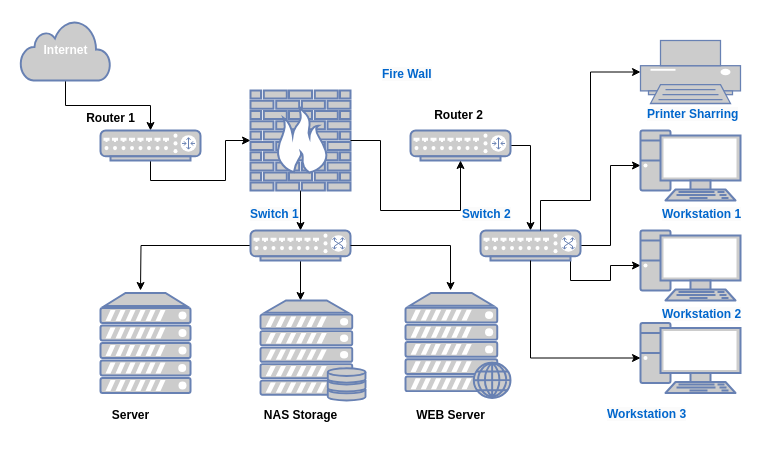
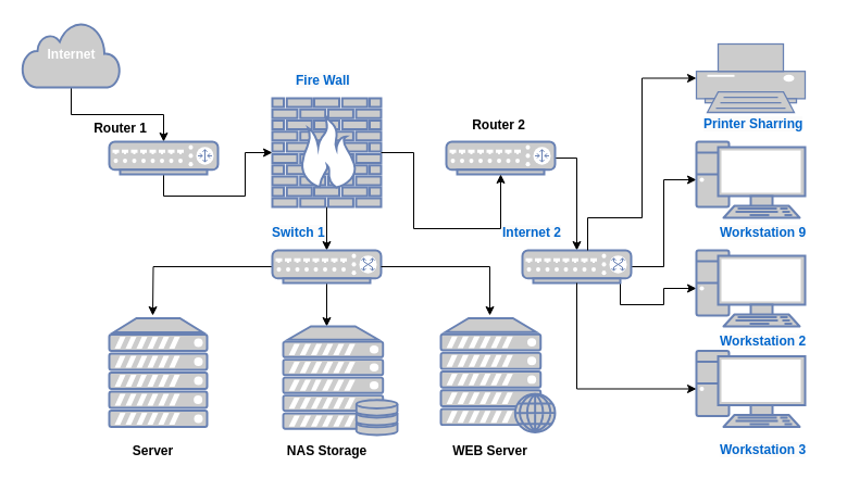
  <mxCell id="0" />
  <mxCell id="1" parent="0" />
  <mxCell id="2" style="edgeStyle=orthogonalEdgeStyle;rounded=0;orthogonalLoop=1;jettySize=auto;html=1;exitX=0.5;exitY=1;exitDx=0;exitDy=0;exitPerimeter=0;" parent="1" source="3" target="5" edge="1"><mxGeometry relative="1" as="geometry" /></mxCell>
  <mxCell id="3" value="&lt;b&gt;Internet&lt;/b&gt;" style="html=1;outlineConnect=0;fillColor=#CCCCCC;strokeColor=#6881B3;gradientColor=none;gradientDirection=north;strokeWidth=2;shape=mxgraph.networks.cloud;fontColor=#ffffff;" parent="1" vertex="1"><mxGeometry x="20" y="20" width="90" height="60" as="geometry" /></mxCell>
  <mxCell id="4" style="edgeStyle=orthogonalEdgeStyle;rounded=0;orthogonalLoop=1;jettySize=auto;html=1;exitX=0.5;exitY=1;exitDx=0;exitDy=0;exitPerimeter=0;" parent="1" source="5" target="9" edge="1"><mxGeometry relative="1" as="geometry" /></mxCell>
  <mxCell id="5" value="" style="fontColor=#0066CC;verticalAlign=top;verticalLabelPosition=bottom;labelPosition=center;align=left;html=1;outlineConnect=0;fillColor=#CCCCCC;strokeColor=#6881B3;gradientColor=none;gradientDirection=north;strokeWidth=2;shape=mxgraph.networks.router;" parent="1" vertex="1"><mxGeometry x="100" y="130" width="100" height="30" as="geometry" /></mxCell>
  <mxCell id="6" style="edgeStyle=orthogonalEdgeStyle;rounded=0;orthogonalLoop=1;jettySize=auto;html=1;exitX=1;exitY=0.5;exitDx=0;exitDy=0;exitPerimeter=0;" parent="1" source="7" target="18" edge="1"><mxGeometry relative="1" as="geometry" /></mxCell>
  <mxCell id="7" value="" style="fontColor=#0066CC;verticalAlign=top;verticalLabelPosition=bottom;labelPosition=center;align=center;html=1;outlineConnect=0;fillColor=#CCCCCC;strokeColor=#6881B3;gradientColor=none;gradientDirection=north;strokeWidth=2;shape=mxgraph.networks.router;" parent="1" vertex="1"><mxGeometry x="410" y="130" width="100" height="30" as="geometry" /></mxCell>
  <mxCell id="8" value="" style="edgeStyle=none;rounded=0;orthogonalLoop=1;jettySize=auto;html=1;" parent="1" source="9" target="12" edge="1"><mxGeometry relative="1" as="geometry" /></mxCell>
  <mxCell id="9" value="" style="fontColor=#0066CC;verticalAlign=top;verticalLabelPosition=bottom;labelPosition=center;align=center;html=1;outlineConnect=0;fillColor=#CCCCCC;strokeColor=#6881B3;gradientColor=none;gradientDirection=north;strokeWidth=2;shape=mxgraph.networks.firewall;" parent="1" vertex="1"><mxGeometry x="250" y="90" width="100" height="100" as="geometry" /></mxCell>
  <mxCell id="10" value="" style="edgeStyle=none;rounded=0;orthogonalLoop=1;jettySize=auto;html=1;" parent="1" source="12" edge="1"><mxGeometry relative="1" as="geometry"><mxPoint x="300" y="300" as="targetPoint" /></mxGeometry></mxCell>
  <mxCell id="11" style="edgeStyle=orthogonalEdgeStyle;rounded=0;orthogonalLoop=1;jettySize=auto;html=1;exitX=0;exitY=0.5;exitDx=0;exitDy=0;exitPerimeter=0;" parent="1" source="12" edge="1"><mxGeometry relative="1" as="geometry"><mxPoint x="140" y="290" as="targetPoint" /></mxGeometry></mxCell>
  <mxCell id="12" value="" style="fontColor=#0066CC;verticalAlign=top;verticalLabelPosition=bottom;labelPosition=center;align=center;html=1;outlineConnect=0;fillColor=#CCCCCC;strokeColor=#6881B3;gradientColor=none;gradientDirection=north;strokeWidth=2;shape=mxgraph.networks.switch;" parent="1" vertex="1"><mxGeometry x="250" y="230" width="100" height="30" as="geometry" /></mxCell>
  <mxCell id="13" value="" style="fontColor=#0066CC;verticalAlign=top;verticalLabelPosition=bottom;labelPosition=center;align=center;html=1;outlineConnect=0;fillColor=#CCCCCC;strokeColor=#6881B3;gradientColor=none;gradientDirection=north;strokeWidth=2;shape=mxgraph.networks.server;" parent="1" vertex="1"><mxGeometry x="100" y="292.5" width="90" height="100" as="geometry" /></mxCell>
  <mxCell id="14" value="" style="fontColor=#0066CC;verticalAlign=top;verticalLabelPosition=bottom;labelPosition=center;align=center;html=1;outlineConnect=0;fillColor=#CCCCCC;strokeColor=#6881B3;gradientColor=none;gradientDirection=north;strokeWidth=2;shape=mxgraph.networks.server_storage;" parent="1" vertex="1"><mxGeometry x="260" y="300" width="105" height="100" as="geometry" /></mxCell>
  <mxCell id="15" value="" style="fontColor=#0066CC;verticalAlign=top;verticalLabelPosition=bottom;labelPosition=center;align=center;html=1;outlineConnect=0;fillColor=#CCCCCC;strokeColor=#6881B3;gradientColor=none;gradientDirection=north;strokeWidth=2;shape=mxgraph.networks.web_server;" parent="1" vertex="1"><mxGeometry x="405" y="292.5" width="105" height="105" as="geometry" /></mxCell>
  <mxCell id="16" style="edgeStyle=orthogonalEdgeStyle;rounded=0;orthogonalLoop=1;jettySize=auto;html=1;exitX=1;exitY=0.5;exitDx=0;exitDy=0;exitPerimeter=0;entryX=0;entryY=0.5;entryDx=0;entryDy=0;entryPerimeter=0;" parent="1" source="18" target="19" edge="1"><mxGeometry relative="1" as="geometry"><mxPoint x="570" y="170" as="targetPoint" /></mxGeometry></mxCell>
  <mxCell id="17" style="edgeStyle=orthogonalEdgeStyle;rounded=0;orthogonalLoop=1;jettySize=auto;html=1;exitX=0.9;exitY=1;exitDx=0;exitDy=0;exitPerimeter=0;" parent="1" source="18" target="20" edge="1"><mxGeometry relative="1" as="geometry" /></mxCell>
  <mxCell id="18" value="" style="fontColor=#0066CC;verticalAlign=top;verticalLabelPosition=bottom;labelPosition=center;align=center;html=1;outlineConnect=0;fillColor=#CCCCCC;strokeColor=#6881B3;gradientColor=none;gradientDirection=north;strokeWidth=2;shape=mxgraph.networks.switch;" parent="1" vertex="1"><mxGeometry x="480" y="230" width="100" height="30" as="geometry" /></mxCell>
  <mxCell id="19" value="" style="fontColor=#0066CC;verticalAlign=top;verticalLabelPosition=bottom;labelPosition=center;align=center;html=1;outlineConnect=0;fillColor=#CCCCCC;strokeColor=#6881B3;gradientColor=none;gradientDirection=north;strokeWidth=2;shape=mxgraph.networks.pc;" parent="1" vertex="1"><mxGeometry x="640" y="130" width="100" height="70" as="geometry" /></mxCell>
  <mxCell id="20" value="" style="fontColor=#0066CC;verticalAlign=top;verticalLabelPosition=bottom;labelPosition=center;align=center;html=1;outlineConnect=0;fillColor=#CCCCCC;strokeColor=#6881B3;gradientColor=none;gradientDirection=north;strokeWidth=2;shape=mxgraph.networks.pc;" parent="1" vertex="1"><mxGeometry x="640" y="230" width="100" height="70" as="geometry" /></mxCell>
  <mxCell id="21" value="" style="fontColor=#0066CC;verticalAlign=top;verticalLabelPosition=bottom;labelPosition=center;align=center;html=1;outlineConnect=0;fillColor=#CCCCCC;strokeColor=#6881B3;gradientColor=none;gradientDirection=north;strokeWidth=2;shape=mxgraph.networks.pc;" parent="1" vertex="1"><mxGeometry x="640" y="322.5" width="100" height="70" as="geometry" /></mxCell>
  <mxCell id="22" style="edgeStyle=orthogonalEdgeStyle;rounded=0;orthogonalLoop=1;jettySize=auto;html=1;exitX=1;exitY=0.5;exitDx=0;exitDy=0;exitPerimeter=0;entryX=0.5;entryY=1;entryDx=0;entryDy=0;entryPerimeter=0;" parent="1" source="9" target="7" edge="1"><mxGeometry relative="1" as="geometry" /></mxCell>
  <mxCell id="23" style="edgeStyle=orthogonalEdgeStyle;rounded=0;orthogonalLoop=1;jettySize=auto;html=1;exitX=1;exitY=0.5;exitDx=0;exitDy=0;exitPerimeter=0;entryX=0.429;entryY=-0.024;entryDx=0;entryDy=0;entryPerimeter=0;" parent="1" source="12" target="15" edge="1"><mxGeometry relative="1" as="geometry" /></mxCell>
  <mxCell id="24" style="edgeStyle=orthogonalEdgeStyle;rounded=0;orthogonalLoop=1;jettySize=auto;html=1;exitX=0.5;exitY=1;exitDx=0;exitDy=0;exitPerimeter=0;entryX=0;entryY=0.5;entryDx=0;entryDy=0;entryPerimeter=0;" parent="1" source="18" target="21" edge="1"><mxGeometry relative="1" as="geometry" /></mxCell>
  <mxCell id="25" value="&lt;b&gt;Router 1&lt;/b&gt;" style="text;html=1;align=center;verticalAlign=middle;resizable=0;points=[];autosize=1;strokeColor=none;fillColor=none;" parent="1" vertex="1"><mxGeometry x="75" y="103" width="70" height="30" as="geometry" /></mxCell>
- <mxCell id="26" value="&lt;b style=&quot;border-color: var(--border-color); color: rgb(0, 102, 204); font-family: Helvetica; font-size: 12px; font-style: normal; font-variant-ligatures: normal; font-variant-caps: normal; letter-spacing: normal; orphans: 2; text-align: left; text-indent: 0px; text-transform: none; widows: 2; word-spacing: 0px; -webkit-text-stroke-width: 0px; background-color: rgb(251, 251, 251); text-decoration-thickness: initial; text-decoration-style: initial; text-decoration-color: initial;&quot;&gt;Fire Wall&lt;/b&gt;" style="text;whiteSpace=wrap;html=1;" parent="1" vertex="1"><mxGeometry x="380" y="60" width="80" height="30" as="geometry" /></mxCell>
+ <mxCell id="26" value="&lt;b style=&quot;border-color: var(--border-color); color: rgb(0, 102, 204); font-family: Helvetica; font-size: 12px; font-style: normal; font-variant-ligatures: normal; font-variant-caps: normal; letter-spacing: normal; orphans: 2; text-align: left; text-indent: 0px; text-transform: none; widows: 2; word-spacing: 0px; -webkit-text-stroke-width: 0px; background-color: rgb(251, 251, 251); text-decoration-thickness: initial; text-decoration-style: initial; text-decoration-color: initial;&quot;&gt;Fire Wall&lt;/b&gt;" style="text;whiteSpace=wrap;html=1;" parent="1" vertex="1"><mxGeometry x="270" y="60" width="80" height="30" as="geometry" /></mxCell>
  <mxCell id="27" value="&lt;b style=&quot;border-color: var(--border-color); color: rgb(0, 102, 204); font-family: Helvetica; font-size: 12px; font-style: normal; font-variant-ligatures: normal; font-variant-caps: normal; letter-spacing: normal; orphans: 2; text-align: left; text-indent: 0px; text-transform: none; widows: 2; word-spacing: 0px; -webkit-text-stroke-width: 0px; background-color: rgb(251, 251, 251); text-decoration-thickness: initial; text-decoration-style: initial; text-decoration-color: initial;&quot;&gt;Switch 1&lt;/b&gt;" style="text;whiteSpace=wrap;html=1;" parent="1" vertex="1"><mxGeometry x="248" y="200" width="80" height="30" as="geometry" /></mxCell>
  <mxCell id="28" value="&lt;b style=&quot;border-color: var(--border-color); color: rgb(0, 102, 204); font-family: Helvetica; font-size: 12px; font-style: normal; font-variant-ligatures: normal; font-variant-caps: normal; letter-spacing: normal; orphans: 2; text-align: left; text-indent: 0px; text-transform: none; widows: 2; word-spacing: 0px; -webkit-text-stroke-width: 0px; background-color: rgb(251, 251, 251); text-decoration-thickness: initial; text-decoration-style: initial; text-decoration-color: initial;&quot;&gt;Workstation 2&lt;/b&gt;" style="text;whiteSpace=wrap;html=1;" parent="1" vertex="1"><mxGeometry x="660" y="300" width="97" height="30" as="geometry" /></mxCell>
- <mxCell id="29" value="&lt;b style=&quot;border-color: var(--border-color); color: rgb(0, 102, 204); font-family: Helvetica; font-size: 12px; font-style: normal; font-variant-ligatures: normal; font-variant-caps: normal; letter-spacing: normal; orphans: 2; text-align: left; text-indent: 0px; text-transform: none; widows: 2; word-spacing: 0px; -webkit-text-stroke-width: 0px; background-color: rgb(251, 251, 251); text-decoration-thickness: initial; text-decoration-style: initial; text-decoration-color: initial;&quot;&gt;Workstation 1&lt;/b&gt;" style="text;whiteSpace=wrap;html=1;" parent="1" vertex="1"><mxGeometry x="660" y="200" width="97" height="30" as="geometry" /></mxCell>
- <mxCell id="30" value="&lt;b style=&quot;border-color: var(--border-color); color: rgb(0, 102, 204); font-family: Helvetica; font-size: 12px; font-style: normal; font-variant-ligatures: normal; font-variant-caps: normal; letter-spacing: normal; orphans: 2; text-align: left; text-indent: 0px; text-transform: none; widows: 2; word-spacing: 0px; -webkit-text-stroke-width: 0px; background-color: rgb(251, 251, 251); text-decoration-thickness: initial; text-decoration-style: initial; text-decoration-color: initial;&quot;&gt;Switch 2&lt;/b&gt;" style="text;whiteSpace=wrap;html=1;" parent="1" vertex="1"><mxGeometry x="460" y="200" width="80" height="30" as="geometry" /></mxCell>
- <mxCell id="31" value="&lt;b&gt;Server&lt;/b&gt;" style="text;html=1;align=center;verticalAlign=middle;resizable=0;points=[];autosize=1;strokeColor=none;fillColor=none;" parent="1" vertex="1"><mxGeometry x="100" y="400" width="60" height="30" as="geometry" /></mxCell>
+ <mxCell id="29" value="&lt;b style=&quot;border-color: var(--border-color); color: rgb(0, 102, 204); font-family: Helvetica; font-size: 12px; font-style: normal; font-variant-ligatures: normal; font-variant-caps: normal; letter-spacing: normal; orphans: 2; text-align: left; text-indent: 0px; text-transform: none; widows: 2; word-spacing: 0px; -webkit-text-stroke-width: 0px; background-color: rgb(251, 251, 251); text-decoration-thickness: initial; text-decoration-style: initial; text-decoration-color: initial;&quot;&gt;Workstation 9&lt;/b&gt;" style="text;whiteSpace=wrap;html=1;" parent="1" vertex="1"><mxGeometry x="660" y="200" width="97" height="30" as="geometry" /></mxCell>
+ <mxCell id="30" value="&lt;b style=&quot;border-color: var(--border-color); color: rgb(0, 102, 204); font-family: Helvetica; font-size: 12px; font-style: normal; font-variant-ligatures: normal; font-variant-caps: normal; letter-spacing: normal; orphans: 2; text-align: left; text-indent: 0px; text-transform: none; widows: 2; word-spacing: 0px; -webkit-text-stroke-width: 0px; background-color: rgb(251, 251, 251); text-decoration-thickness: initial; text-decoration-style: initial; text-decoration-color: initial;&quot;&gt;Internet 2&lt;/b&gt;" style="text;whiteSpace=wrap;html=1;" parent="1" vertex="1"><mxGeometry x="460" y="200" width="80" height="30" as="geometry" /></mxCell>
+ <mxCell id="31" value="&lt;b&gt;Server&lt;/b&gt;" style="text;html=1;align=center;verticalAlign=middle;resizable=0;points=[];autosize=1;strokeColor=none;fillColor=none;" parent="1" vertex="1"><mxGeometry x="110" y="400" width="60" height="30" as="geometry" /></mxCell>
  <mxCell id="32" value="&lt;b&gt;NAS Storage&lt;/b&gt;" style="text;html=1;align=center;verticalAlign=middle;resizable=0;points=[];autosize=1;strokeColor=none;fillColor=none;" parent="1" vertex="1"><mxGeometry x="250" y="400" width="100" height="30" as="geometry" /></mxCell>
  <mxCell id="33" value="&lt;b&gt;WEB Server&lt;/b&gt;" style="text;html=1;align=center;verticalAlign=middle;resizable=0;points=[];autosize=1;strokeColor=none;fillColor=none;" parent="1" vertex="1"><mxGeometry x="405" y="400" width="90" height="30" as="geometry" /></mxCell>
- <mxCell id="34" value="&lt;b style=&quot;border-color: var(--border-color); color: rgb(0, 102, 204); font-family: Helvetica; font-size: 12px; font-style: normal; font-variant-ligatures: normal; font-variant-caps: normal; letter-spacing: normal; orphans: 2; text-align: left; text-indent: 0px; text-transform: none; widows: 2; word-spacing: 0px; -webkit-text-stroke-width: 0px; background-color: rgb(251, 251, 251); text-decoration-thickness: initial; text-decoration-style: initial; text-decoration-color: initial;&quot;&gt;Workstation 3&lt;/b&gt;" style="text;whiteSpace=wrap;html=1;" parent="1" vertex="1"><mxGeometry x="605" y="400" width="97" height="30" as="geometry" /></mxCell>
+ <mxCell id="34" value="&lt;b style=&quot;border-color: var(--border-color); color: rgb(0, 102, 204); font-family: Helvetica; font-size: 12px; font-style: normal; font-variant-ligatures: normal; font-variant-caps: normal; letter-spacing: normal; orphans: 2; text-align: left; text-indent: 0px; text-transform: none; widows: 2; word-spacing: 0px; -webkit-text-stroke-width: 0px; background-color: rgb(251, 251, 251); text-decoration-thickness: initial; text-decoration-style: initial; text-decoration-color: initial;&quot;&gt;Workstation 3&lt;/b&gt;" style="text;whiteSpace=wrap;html=1;" parent="1" vertex="1"><mxGeometry x="660" y="400" width="97" height="30" as="geometry" /></mxCell>
  <mxCell id="35" value="&lt;b&gt;Router 2&lt;/b&gt;" style="text;html=1;align=center;verticalAlign=middle;resizable=0;points=[];autosize=1;strokeColor=none;fillColor=none;" parent="1" vertex="1"><mxGeometry x="422.5" y="100" width="70" height="30" as="geometry" /></mxCell>
  <mxCell id="36" value="" style="fontColor=#0066CC;verticalAlign=top;verticalLabelPosition=bottom;labelPosition=center;align=center;html=1;outlineConnect=0;fillColor=#CCCCCC;strokeColor=#6881B3;gradientColor=none;gradientDirection=north;strokeWidth=2;shape=mxgraph.networks.printer;" parent="1" vertex="1"><mxGeometry x="640" y="40" width="100" height="63" as="geometry" /></mxCell>
  <mxCell id="37" style="edgeStyle=orthogonalEdgeStyle;rounded=0;orthogonalLoop=1;jettySize=auto;html=1;exitX=1;exitY=1;exitDx=0;exitDy=0;entryX=0;entryY=0.5;entryDx=0;entryDy=0;entryPerimeter=0;" parent="1" source="30" target="36" edge="1"><mxGeometry relative="1" as="geometry"><Array as="points"><mxPoint x="540" y="200" /><mxPoint x="590" y="200" /><mxPoint x="590" y="72" /></Array></mxGeometry></mxCell>
  <mxCell id="38" value="&lt;b style=&quot;border-color: var(--border-color); color: rgb(0, 102, 204); font-family: Helvetica; font-size: 12px; font-style: normal; font-variant-ligatures: normal; font-variant-caps: normal; letter-spacing: normal; orphans: 2; text-align: left; text-indent: 0px; text-transform: none; widows: 2; word-spacing: 0px; -webkit-text-stroke-width: 0px; background-color: rgb(251, 251, 251); text-decoration-thickness: initial; text-decoration-style: initial; text-decoration-color: initial;&quot;&gt;Printer Sharring&lt;/b&gt;" style="text;whiteSpace=wrap;html=1;" parent="1" vertex="1"><mxGeometry x="645" y="100" width="97" height="30" as="geometry" /></mxCell>
